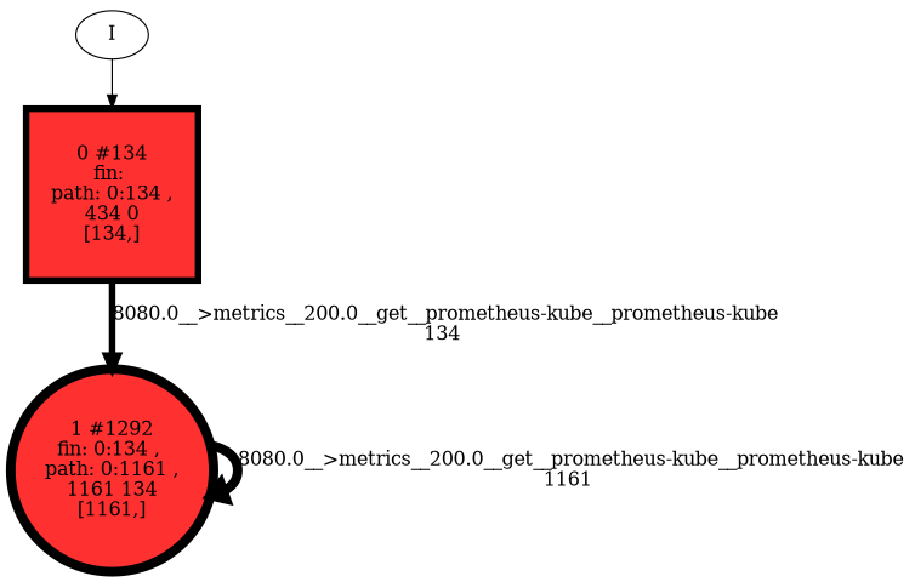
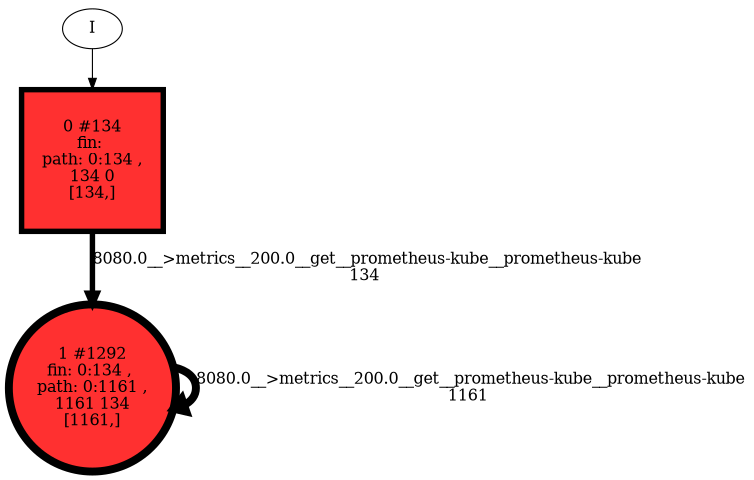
  digraph {
    node [fillcolor=firebrick1 style=filled]
-   n1 [height=1.77585 label="0 #134\nfin: \n path: 0:134 , \n434 0\n[134,]" penwidth=4.90527 shape=box width=1.77585]
+   n1 [height=1.77585 label="0 #134\nfin: \n path: 0:134 , \n134 0\n[134,]" penwidth=4.90527 shape=box width=1.77585]
    n2 [height=2.10011 label="1 #1292\nfin: 0:134 , \n path: 0:1161 , \n1161 134\n[1161,]" penwidth=7.16704 width=2.10011]
    I [fillcolor="" style=""]
    n1 -> n2 [label="8080.0__>metrics__200.0__get__prometheus-kube__prometheus-kube\n134 " penwidth=4.90527]
    n2 -> n2 [label="8080.0__>metrics__200.0__get__prometheus-kube__prometheus-kube\n1161 " penwidth=7.16704]
    I -> n1
  }
